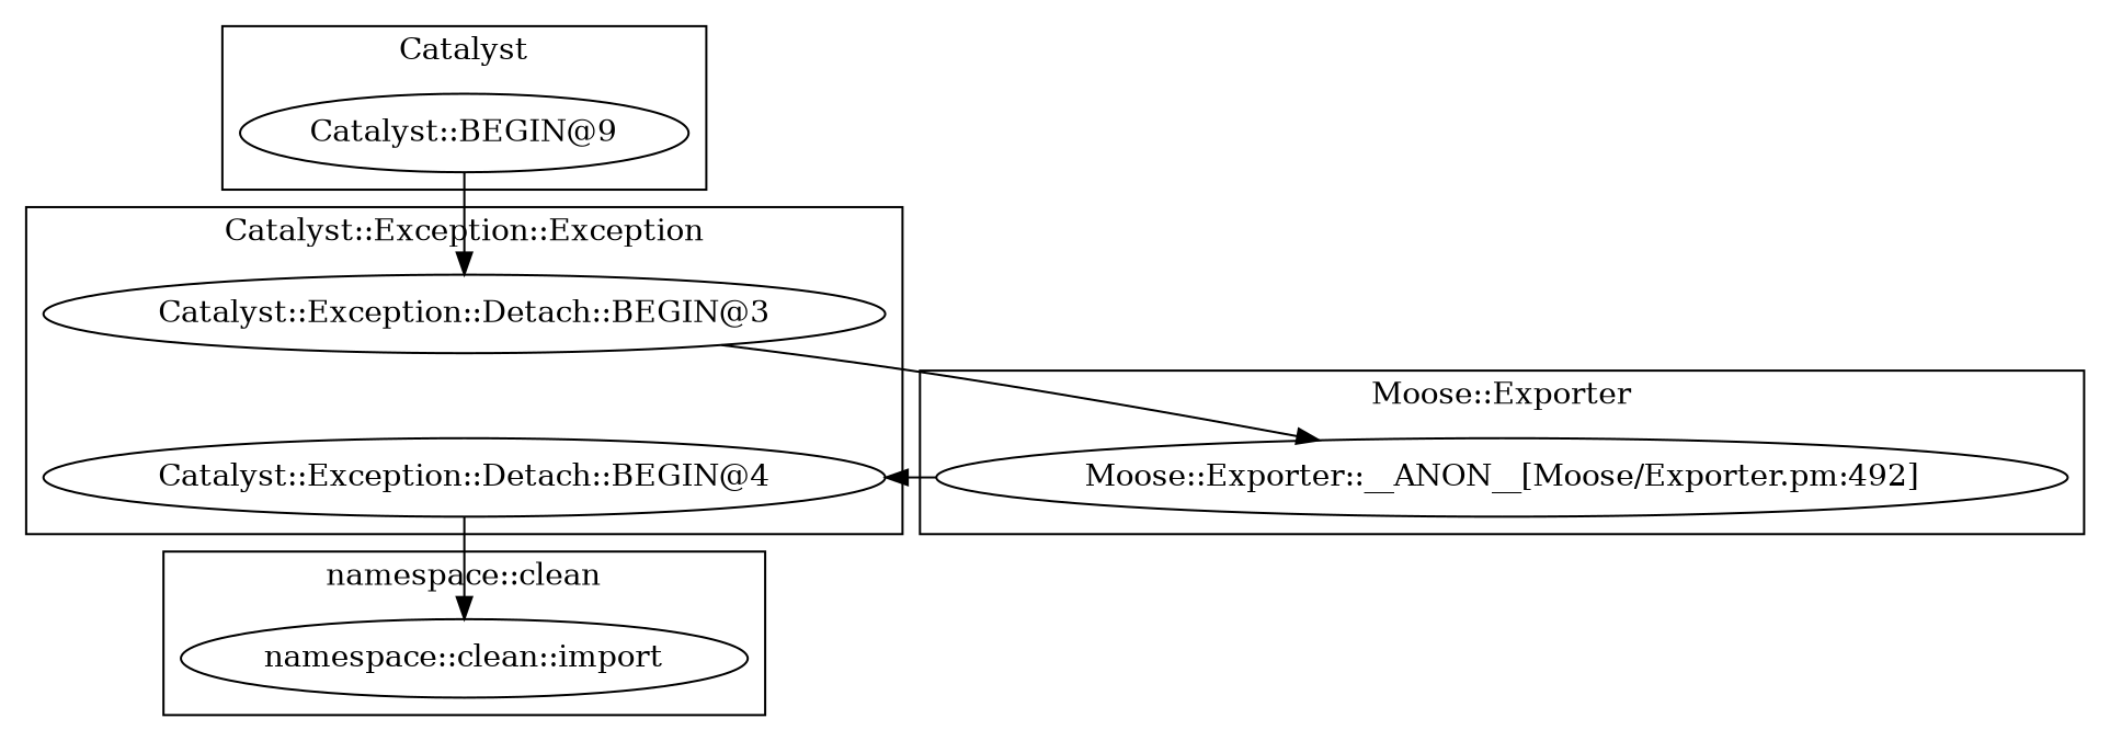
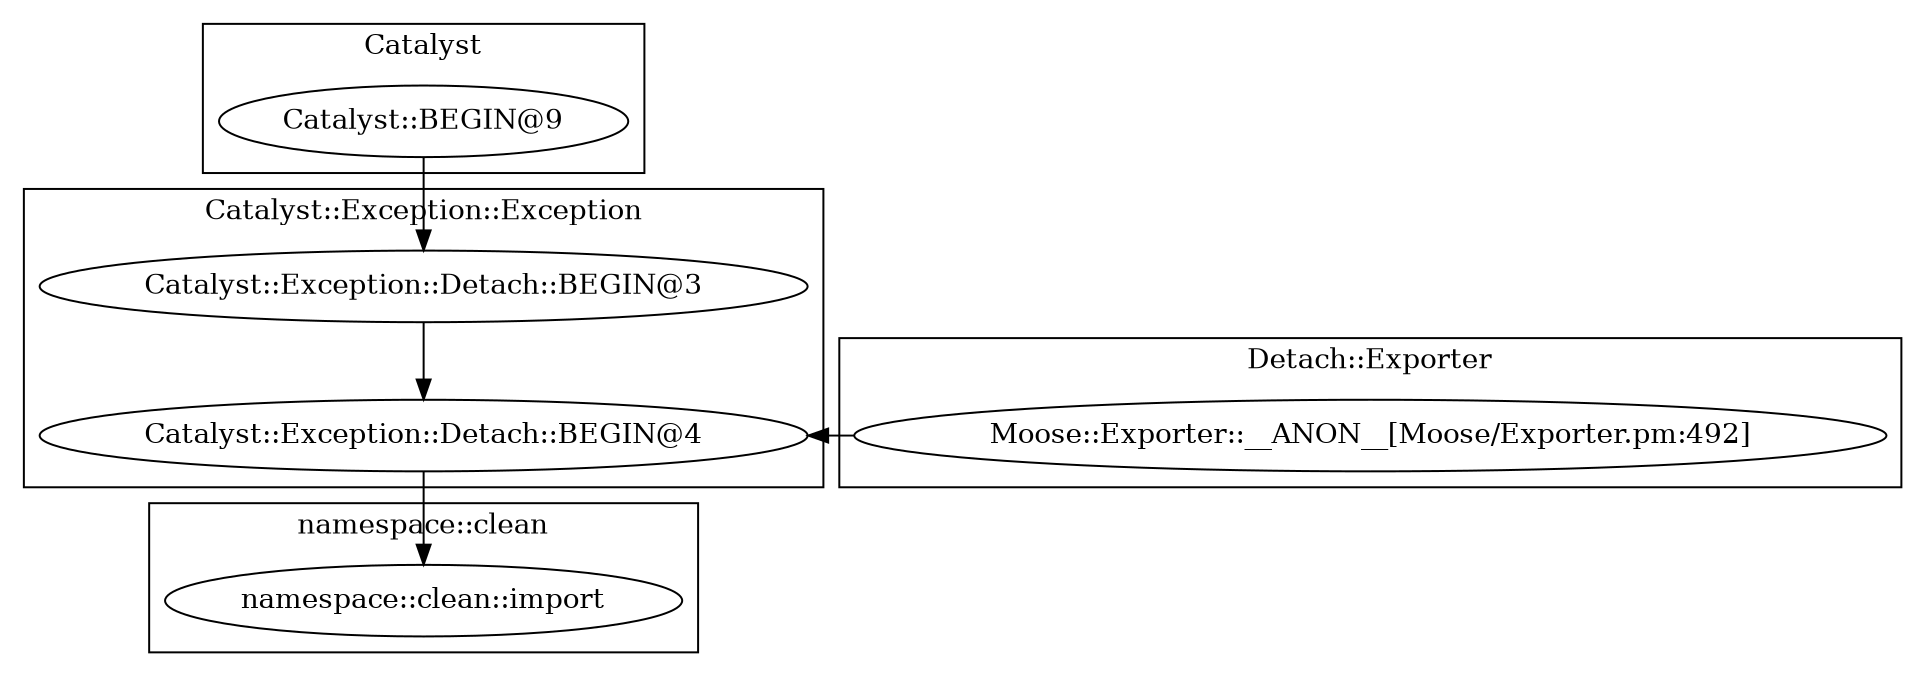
  digraph {
    "Catalyst::BEGIN@9"
    "namespace::clean::import"
    "Catalyst::Exception::Detach::BEGIN@4"
    "Catalyst::Exception::Detach::BEGIN@3"
    "Moose::Exporter::__ANON__[Moose/Exporter.pm:492]"
    subgraph cluster_1 {
      label=Catalyst
      "Catalyst::BEGIN@9"
    }
    subgraph cluster_2 {
      label="namespace::clean"
      "namespace::clean::import"
    }
    subgraph cluster_3 {
      label="Catalyst::Exception::Exception"
      "Catalyst::Exception::Detach::BEGIN@4"
      "Catalyst::Exception::Detach::BEGIN@3"
    }
    subgraph cluster_4 {
-     label="Moose::Exporter"
+     label="Detach::Exporter"
      "Moose::Exporter::__ANON__[Moose/Exporter.pm:492]"
    }
    "Catalyst::BEGIN@9" -> "Catalyst::Exception::Detach::BEGIN@3"
    "Catalyst::Exception::Detach::BEGIN@4" -> "namespace::clean::import"
-   "Catalyst::Exception::Detach::BEGIN@3" -> "Moose::Exporter::__ANON__[Moose/Exporter.pm:492]"
+   "Catalyst::Exception::Detach::BEGIN@3" -> "Catalyst::Exception::Detach::BEGIN@4"
    "Moose::Exporter::__ANON__[Moose/Exporter.pm:492]" -> "Catalyst::Exception::Detach::BEGIN@4"
  }
